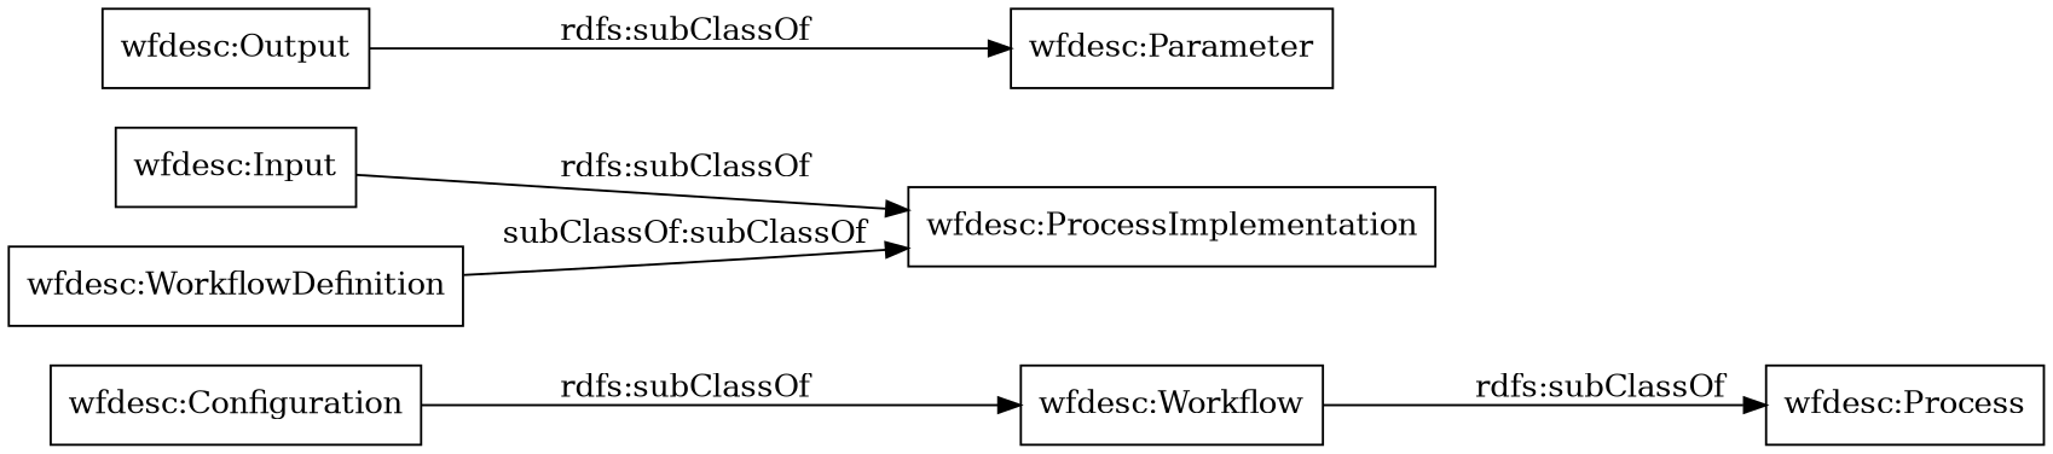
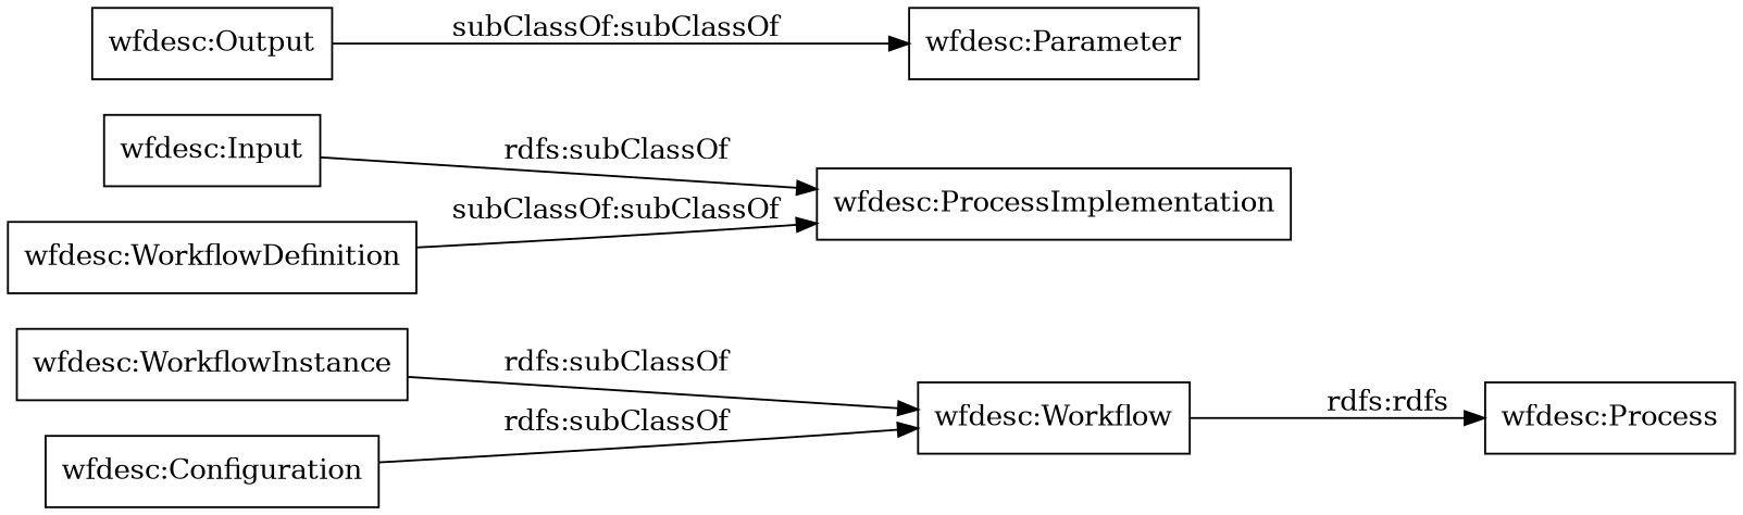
  digraph {
    rankdir=LR
    node [color=black shape=rectangle]
    "wfdesc:Workflow"
    "wfdesc:Process"
    "wfdesc:Input"
    "wfdesc:ProcessImplementation"
    "wfdesc:Output"
    "wfdesc:Parameter"
+   "wfdesc:WorkflowInstance"
    "wfdesc:WorkflowDefinition"
    "wfdesc:Configuration"
-   "wfdesc:Workflow" -> "wfdesc:Process" [label="rdfs:subClassOf"]
+   "wfdesc:Workflow" -> "wfdesc:Process" [label="rdfs:rdfs"]
    "wfdesc:Input" -> "wfdesc:ProcessImplementation" [label="rdfs:subClassOf"]
-   "wfdesc:Output" -> "wfdesc:Parameter" [label="rdfs:subClassOf"]
+   "wfdesc:Output" -> "wfdesc:Parameter" [label="subClassOf:subClassOf"]
+   "wfdesc:WorkflowInstance" -> "wfdesc:Workflow" [label="rdfs:subClassOf"]
    "wfdesc:WorkflowDefinition" -> "wfdesc:ProcessImplementation" [label="subClassOf:subClassOf"]
    "wfdesc:Configuration" -> "wfdesc:Workflow" [label="rdfs:subClassOf"]
  }
